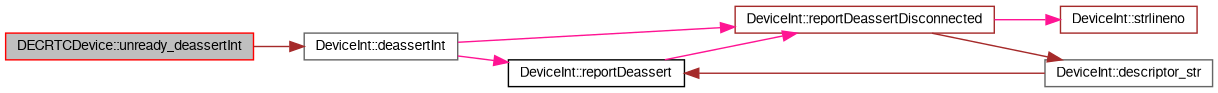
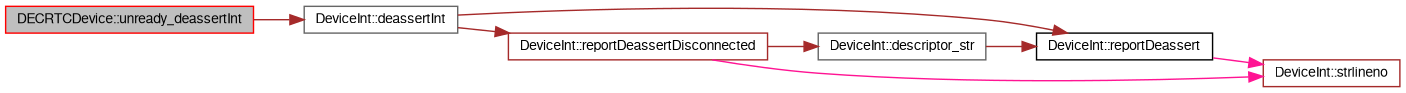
  digraph {
    rankdir=LR
    node [color=gray40 fillcolor=white fontname=FreeSans fontsize=10 shape=record style=filled]
    edge [color=brown fontname=FreeSans fontsize=10 labelfontname=FreeSans labelfontsize=10 style=solid]
    n1 [color=red fillcolor=grey75 fontcolor=black height=0.2 label="DECRTCDevice::unready_deassertInt" width=0.4]
    n2 [height=0.2 label="DeviceInt::deassertInt" width=0.4]
    n3 [color=black height=0.2 label="DeviceInt::reportDeassert" width=0.4]
    n4 [color=brown height=0.2 label="DeviceInt::reportDeassertDisconnected" width=0.4]
    n5 [color=brown height=0.2 label="DeviceInt::strlineno" width=0.4]
    n6 [height=0.2 label="DeviceInt::descriptor_str" width=0.4]
    n1 -> n2
-   n2 -> n3 [color=deeppink]
-   n2 -> n4 [color=deeppink]
-   n3 -> n4 [color=deeppink]
+   n2 -> n3
+   n2 -> n4
+   n3 -> n5 [color=deeppink]
    n4 -> n5 [color=deeppink]
    n4 -> n6
    n6 -> n3
  }
